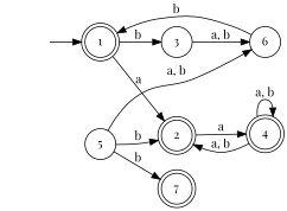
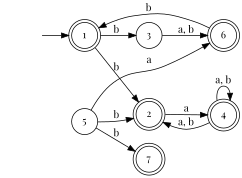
  digraph {
    fontname="Playfair Display"
    rankdir=LR
    node [fontname="Playfair Display" shape=doublecircle]
    edge [fontname="Playfair Display"]
    1
    2
    3 [shape=circle]
    4
-   6 [shape=circle]
+   6
    5 [shape=circle]
    7
    "" [shape=none]
-   1 -> 2 [label=a]
+   1 -> 2 [label=b]
    1 -> 3 [label=b]
    2 -> 4 [label=a]
    3 -> 6 [label="a, b"]
    4 -> 2 [label="a, b"]
    4 -> 4 [label="a, b"]
    6 -> 1 [label=b]
    5 -> 2 [label=b]
-   5 -> 6 [label="a, b"]
+   5 -> 6 [label=a]
    5 -> 7 [label=b]
    "" -> 1
  }
